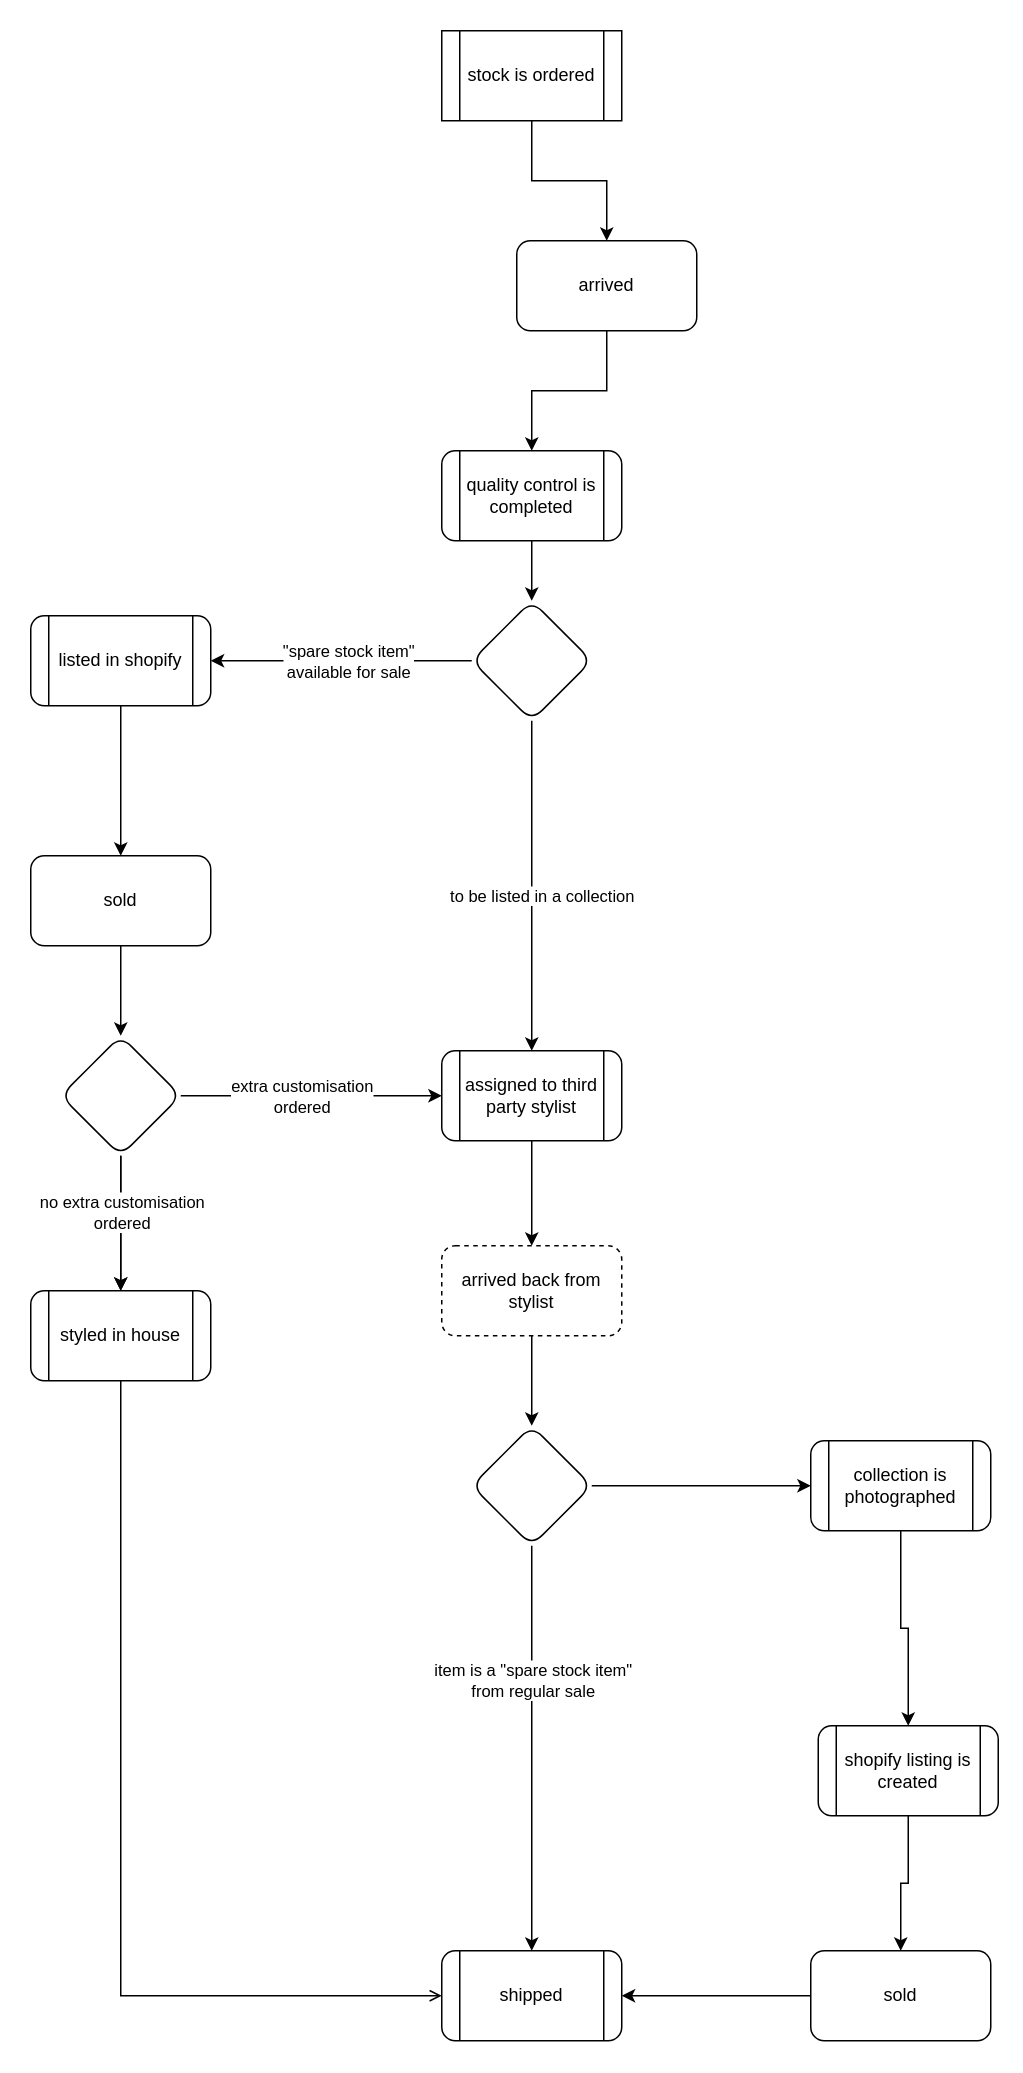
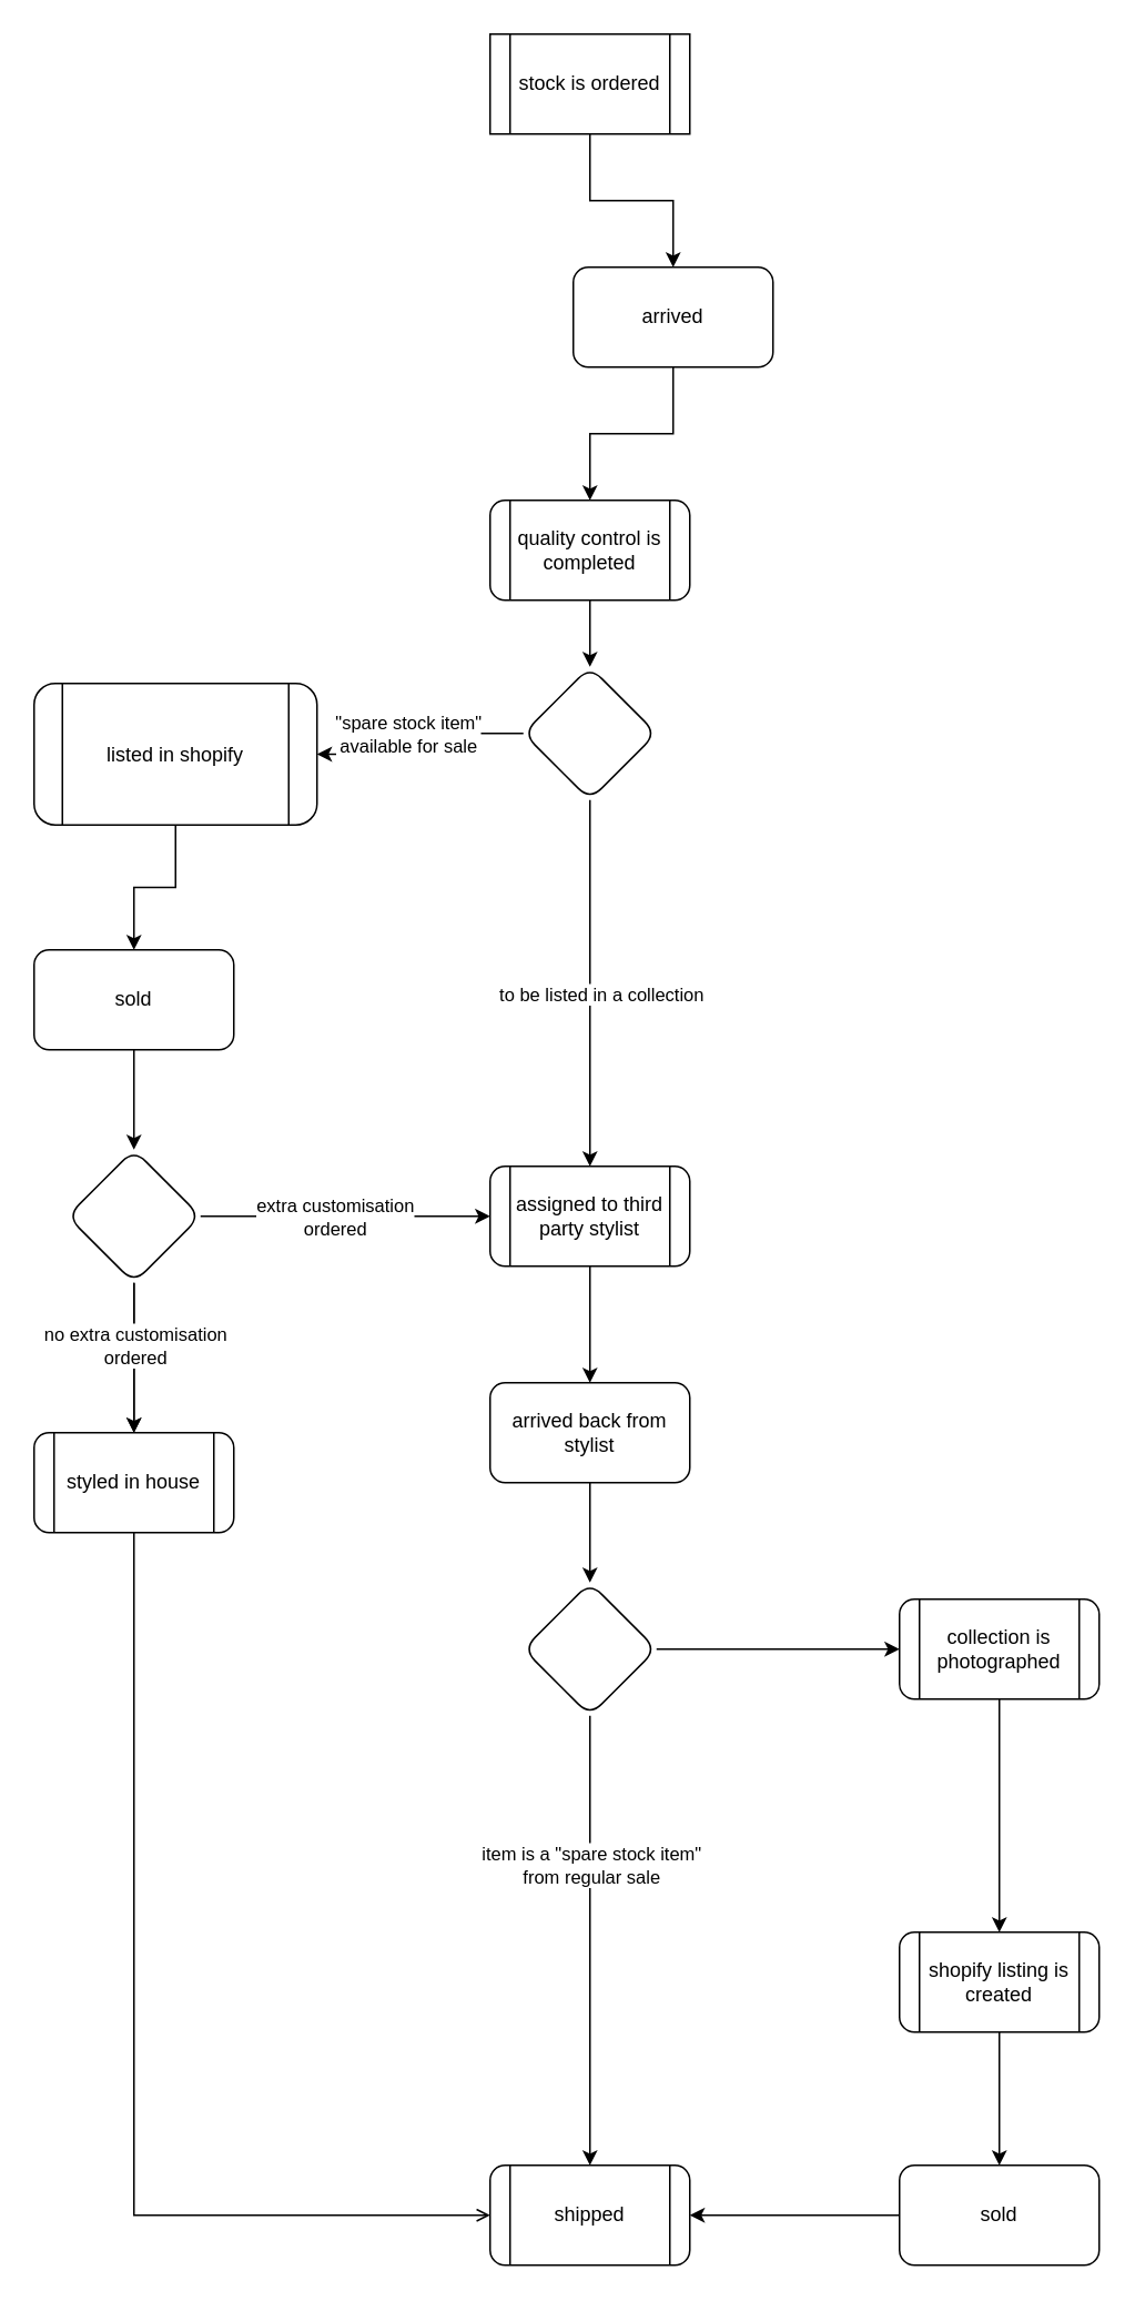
  <mxCell id="0" />
  <mxCell id="1" parent="0" />
  <mxCell id="2" value="" style="edgeStyle=orthogonalEdgeStyle;rounded=0;orthogonalLoop=1;jettySize=auto;html=1;" edge="1" parent="1" source="24" target="26"><mxGeometry relative="1" as="geometry" /></mxCell>
  <mxCell id="3" value="" style="edgeStyle=orthogonalEdgeStyle;rounded=0;orthogonalLoop=1;jettySize=auto;html=1;" edge="1" parent="1" source="4" target="6"><mxGeometry relative="1" as="geometry" /></mxCell>
  <mxCell id="4" value="stock is ordered" style="shape=process;whiteSpace=wrap;html=1;backgroundOutline=1;" vertex="1" parent="1"><mxGeometry x="294" y="20" width="120" height="60" as="geometry" /></mxCell>
  <mxCell id="5" value="" style="edgeStyle=orthogonalEdgeStyle;rounded=0;orthogonalLoop=1;jettySize=auto;html=1;" edge="1" parent="1" source="6" target="8"><mxGeometry relative="1" as="geometry" /></mxCell>
  <mxCell id="6" value="arrived" style="rounded=1;whiteSpace=wrap;html=1;" vertex="1" parent="1"><mxGeometry x="344" y="160" width="120" height="60" as="geometry" /></mxCell>
  <mxCell id="7" value="" style="edgeStyle=orthogonalEdgeStyle;rounded=0;orthogonalLoop=1;jettySize=auto;html=1;" edge="1" parent="1" source="8" target="13"><mxGeometry relative="1" as="geometry" /></mxCell>
  <mxCell id="8" value="quality control is completed" style="shape=process;whiteSpace=wrap;html=1;backgroundOutline=1;rounded=1;" vertex="1" parent="1"><mxGeometry x="294" y="300" width="120" height="60" as="geometry" /></mxCell>
  <mxCell id="9" value="" style="edgeStyle=orthogonalEdgeStyle;rounded=0;orthogonalLoop=1;jettySize=auto;html=1;" edge="1" parent="1" source="13" target="15"><mxGeometry relative="1" as="geometry" /></mxCell>
  <mxCell id="10" value="&quot;spare stock item&quot;&lt;div&gt;available for sale&lt;/div&gt;" style="edgeLabel;html=1;align=center;verticalAlign=middle;resizable=0;points=[];" vertex="1" connectable="0" parent="9"><mxGeometry x="-0.287" y="-3" relative="1" as="geometry"><mxPoint x="-21" y="3" as="offset" /></mxGeometry></mxCell>
  <mxCell id="11" value="" style="edgeStyle=orthogonalEdgeStyle;rounded=0;orthogonalLoop=1;jettySize=auto;html=1;" edge="1" parent="1" source="13" target="17"><mxGeometry relative="1" as="geometry" /></mxCell>
  <mxCell id="12" value="to be listed in a collection" style="edgeLabel;html=1;align=center;verticalAlign=middle;resizable=0;points=[];" vertex="1" connectable="0" parent="11"><mxGeometry x="-0.04" y="3" relative="1" as="geometry"><mxPoint x="3" y="10" as="offset" /></mxGeometry></mxCell>
  <mxCell id="13" value="" style="rhombus;whiteSpace=wrap;html=1;rounded=1;" vertex="1" parent="1"><mxGeometry x="314" y="400" width="80" height="80" as="geometry" /></mxCell>
  <mxCell id="14" value="" style="edgeStyle=orthogonalEdgeStyle;rounded=0;orthogonalLoop=1;jettySize=auto;html=1;" edge="1" parent="1" source="15" target="19"><mxGeometry relative="1" as="geometry" /></mxCell>
- <mxCell id="15" value="listed in shopify" style="shape=process;whiteSpace=wrap;html=1;backgroundOutline=1;rounded=1;" vertex="1" parent="1"><mxGeometry x="20" y="410" width="120" height="60" as="geometry" /></mxCell>
+ <mxCell id="15" value="listed in shopify" style="shape=process;whiteSpace=wrap;html=1;backgroundOutline=1;rounded=1;" vertex="1" parent="1"><mxGeometry x="20" y="410" width="170" height="85" as="geometry" /></mxCell>
  <mxCell id="16" value="" style="edgeStyle=orthogonalEdgeStyle;rounded=0;orthogonalLoop=1;jettySize=auto;html=1;" edge="1" parent="1" source="17" target="37"><mxGeometry relative="1" as="geometry" /></mxCell>
  <mxCell id="17" value="assigned to third party stylist" style="shape=process;whiteSpace=wrap;html=1;backgroundOutline=1;rounded=1;" vertex="1" parent="1"><mxGeometry x="294" y="700" width="120" height="60" as="geometry" /></mxCell>
  <mxCell id="18" value="" style="edgeStyle=orthogonalEdgeStyle;rounded=0;orthogonalLoop=1;jettySize=auto;html=1;" edge="1" parent="1" source="19" target="24"><mxGeometry relative="1" as="geometry" /></mxCell>
  <mxCell id="19" value="sold" style="whiteSpace=wrap;html=1;rounded=1;" vertex="1" parent="1"><mxGeometry x="20" y="570" width="120" height="60" as="geometry" /></mxCell>
  <mxCell id="20" value="" style="edgeStyle=orthogonalEdgeStyle;rounded=0;orthogonalLoop=1;jettySize=auto;html=1;" edge="1" parent="1" source="24" target="26"><mxGeometry relative="1" as="geometry" /></mxCell>
  <mxCell id="21" value="no extra customisation&lt;div&gt;ordered&lt;/div&gt;" style="edgeLabel;html=1;align=center;verticalAlign=middle;resizable=0;points=[];labelBackgroundColor=#FFFFFF;" vertex="1" connectable="0" parent="20"><mxGeometry x="-0.172" y="1" relative="1" as="geometry"><mxPoint x="-1" as="offset" /></mxGeometry></mxCell>
  <mxCell id="22" style="edgeStyle=orthogonalEdgeStyle;rounded=0;orthogonalLoop=1;jettySize=auto;html=1;entryX=0;entryY=0.5;entryDx=0;entryDy=0;" edge="1" parent="1" source="24" target="17"><mxGeometry relative="1" as="geometry" /></mxCell>
  <mxCell id="23" value="extra customisation&lt;div&gt;ordered&lt;/div&gt;" style="edgeLabel;html=1;align=center;verticalAlign=middle;resizable=0;points=[];" vertex="1" connectable="0" parent="22"><mxGeometry x="-0.187" y="-1" relative="1" as="geometry"><mxPoint x="9" y="-1" as="offset" /></mxGeometry></mxCell>
  <mxCell id="24" value="" style="rhombus;whiteSpace=wrap;html=1;rounded=1;" vertex="1" parent="1"><mxGeometry x="40" y="690" width="80" height="80" as="geometry" /></mxCell>
  <mxCell id="25" style="edgeStyle=orthogonalEdgeStyle;rounded=0;orthogonalLoop=1;jettySize=auto;html=1;entryX=0;entryY=0.5;entryDx=0;entryDy=0;endArrow=open;" edge="1" parent="1" source="26" target="27"><mxGeometry relative="1" as="geometry"><Array as="points"><mxPoint x="80" y="1330" /></Array></mxGeometry></mxCell>
  <mxCell id="26" value="styled in house" style="shape=process;whiteSpace=wrap;html=1;backgroundOutline=1;rounded=1;" vertex="1" parent="1"><mxGeometry x="20" y="860" width="120" height="60" as="geometry" /></mxCell>
  <mxCell id="27" value="shipped" style="shape=process;whiteSpace=wrap;html=1;backgroundOutline=1;rounded=1;" vertex="1" parent="1"><mxGeometry x="294" y="1300" width="120" height="60" as="geometry" /></mxCell>
  <mxCell id="28" style="edgeStyle=orthogonalEdgeStyle;rounded=0;orthogonalLoop=1;jettySize=auto;html=1;entryX=0.5;entryY=0;entryDx=0;entryDy=0;" edge="1" parent="1" source="31" target="27"><mxGeometry relative="1" as="geometry" /></mxCell>
  <mxCell id="29" value="item is a &quot;spare stock item&quot;&lt;div&gt;from regular sale&lt;/div&gt;" style="edgeLabel;html=1;align=center;verticalAlign=middle;resizable=0;points=[];" vertex="1" connectable="0" parent="28"><mxGeometry x="-0.381" y="2" relative="1" as="geometry"><mxPoint x="-2" y="5" as="offset" /></mxGeometry></mxCell>
  <mxCell id="30" value="" style="edgeStyle=orthogonalEdgeStyle;rounded=0;orthogonalLoop=1;jettySize=auto;html=1;" edge="1" parent="1" source="31" target="33"><mxGeometry relative="1" as="geometry" /></mxCell>
  <mxCell id="31" value="" style="rhombus;whiteSpace=wrap;html=1;rounded=1;" vertex="1" parent="1"><mxGeometry x="314" y="950" width="80" height="80" as="geometry" /></mxCell>
  <mxCell id="32" value="" style="edgeStyle=orthogonalEdgeStyle;rounded=0;orthogonalLoop=1;jettySize=auto;html=1;" edge="1" parent="1" source="33" target="35"><mxGeometry relative="1" as="geometry" /></mxCell>
  <mxCell id="33" value="collection is photographed" style="shape=process;whiteSpace=wrap;html=1;backgroundOutline=1;rounded=1;" vertex="1" parent="1"><mxGeometry x="540" y="960" width="120" height="60" as="geometry" /></mxCell>
  <mxCell id="34" value="" style="edgeStyle=orthogonalEdgeStyle;rounded=0;orthogonalLoop=1;jettySize=auto;html=1;" edge="1" parent="1" source="35" target="39"><mxGeometry relative="1" as="geometry" /></mxCell>
- <mxCell id="35" value="shopify listing is created" style="shape=process;whiteSpace=wrap;html=1;backgroundOutline=1;rounded=1;" vertex="1" parent="1"><mxGeometry x="545" y="1150" width="120" height="60" as="geometry" /></mxCell>
+ <mxCell id="35" value="shopify listing is created" style="shape=process;whiteSpace=wrap;html=1;backgroundOutline=1;rounded=1;" vertex="1" parent="1"><mxGeometry x="540" y="1160" width="120" height="60" as="geometry" /></mxCell>
  <mxCell id="36" style="edgeStyle=orthogonalEdgeStyle;rounded=0;orthogonalLoop=1;jettySize=auto;html=1;entryX=0.5;entryY=0;entryDx=0;entryDy=0;" edge="1" parent="1" source="37" target="31"><mxGeometry relative="1" as="geometry" /></mxCell>
- <mxCell id="37" value="arrived back from stylist" style="whiteSpace=wrap;html=1;rounded=1;dashed=1;" vertex="1" parent="1"><mxGeometry x="294" y="830" width="120" height="60" as="geometry" /></mxCell>
+ <mxCell id="37" value="arrived back from stylist" style="whiteSpace=wrap;html=1;rounded=1;" vertex="1" parent="1"><mxGeometry x="294" y="830" width="120" height="60" as="geometry" /></mxCell>
  <mxCell id="38" style="edgeStyle=orthogonalEdgeStyle;rounded=0;orthogonalLoop=1;jettySize=auto;html=1;entryX=1;entryY=0.5;entryDx=0;entryDy=0;" edge="1" parent="1" source="39" target="27"><mxGeometry relative="1" as="geometry" /></mxCell>
  <mxCell id="39" value="sold" style="whiteSpace=wrap;html=1;rounded=1;" vertex="1" parent="1"><mxGeometry x="540" y="1300" width="120" height="60" as="geometry" /></mxCell>
